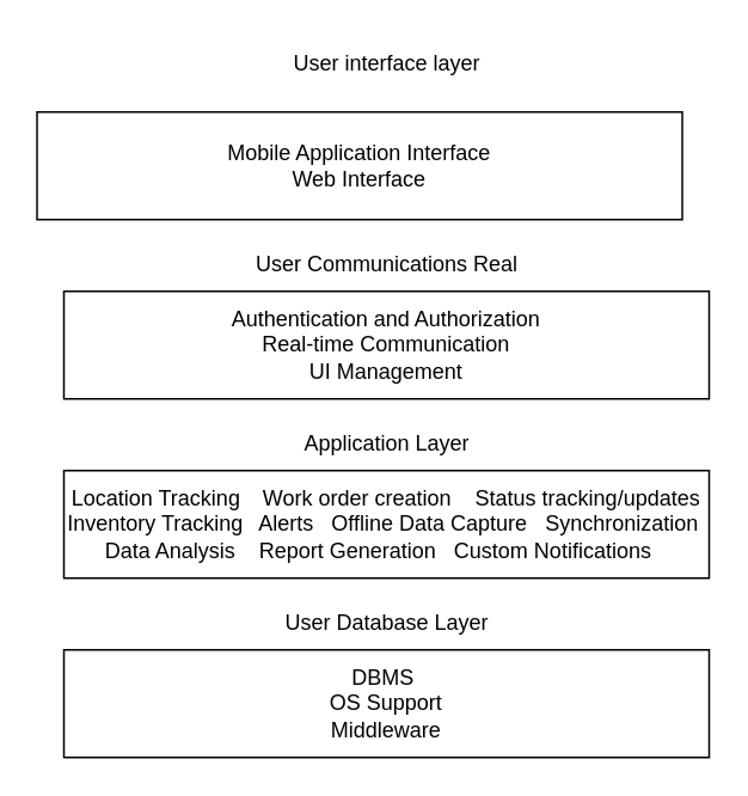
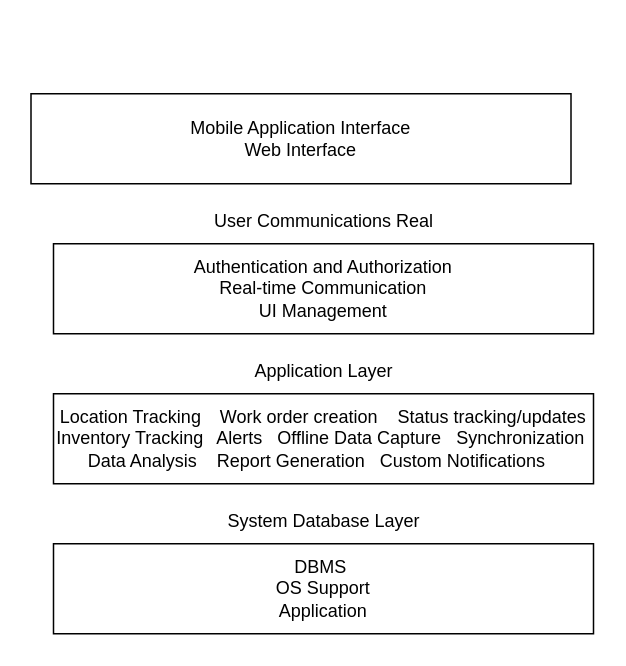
  <mxCell id="0" />
  <mxCell id="1" parent="0" />
  <mxCell id="2" value="Mobile Application Interface&lt;br&gt;Web Interface" style="rounded=0;whiteSpace=wrap;html=1;" vertex="1" parent="1"><mxGeometry x="20" y="62" width="360" height="60" as="geometry" /></mxCell>
  <mxCell id="3" value="Authentication and Authorization&lt;br&gt;Real-time Communication&lt;br&gt;UI Management" style="rounded=0;whiteSpace=wrap;html=1;" vertex="1" parent="1"><mxGeometry x="35" y="162" width="360" height="60" as="geometry" /></mxCell>
  <mxCell id="4" value="Location Tracking&lt;span style=&quot;white-space: pre;&quot;&gt;&#09;&lt;/span&gt;Work order creation&amp;nbsp; &amp;nbsp; Status tracking/updates&lt;br&gt;Inventory Tracking&lt;span style=&quot;white-space: pre;&quot;&gt;&#09;&lt;/span&gt;Alerts&amp;nbsp; &amp;nbsp;Offline Data Capture&lt;span style=&quot;white-space: pre;&quot;&gt;&#09;&lt;/span&gt;Synchronization&amp;nbsp; &amp;nbsp;Data Analysis&amp;nbsp; &amp;nbsp; Report Generation&amp;nbsp; &amp;nbsp;Custom Notifications&lt;span style=&quot;white-space: pre;&quot;&gt;&#09;&lt;/span&gt;" style="rounded=0;whiteSpace=wrap;html=1;" vertex="1" parent="1"><mxGeometry x="35" y="262" width="360" height="60" as="geometry" /></mxCell>
- <mxCell id="5" value="DBMS&amp;nbsp;&lt;br&gt;OS Support&lt;br&gt;Middleware" style="rounded=0;whiteSpace=wrap;html=1;" vertex="1" parent="1"><mxGeometry x="35" y="362" width="360" height="60" as="geometry" /></mxCell>
- <mxCell id="6" value="User interface layer" style="text;html=1;align=center;verticalAlign=middle;resizable=0;points=[];autosize=1;strokeColor=none;fillColor=none;" vertex="1" parent="1"><mxGeometry x="150" y="20" width="130" height="30" as="geometry" /></mxCell>
+ <mxCell id="5" value="DBMS&amp;nbsp;&lt;br&gt;OS Support&lt;br&gt;Application" style="rounded=0;whiteSpace=wrap;html=1;" vertex="1" parent="1"><mxGeometry x="35" y="362" width="360" height="60" as="geometry" /></mxCell>
  <mxCell id="7" value="User Communications Real" style="text;html=1;align=center;verticalAlign=middle;resizable=0;points=[];autosize=1;strokeColor=none;fillColor=none;" vertex="1" parent="1"><mxGeometry x="130" y="132" width="170" height="30" as="geometry" /></mxCell>
  <mxCell id="8" value="Application Layer" style="text;html=1;align=center;verticalAlign=middle;resizable=0;points=[];autosize=1;strokeColor=none;fillColor=none;" vertex="1" parent="1"><mxGeometry x="155" y="232" width="120" height="30" as="geometry" /></mxCell>
- <mxCell id="9" value="User Database Layer" style="text;html=1;align=center;verticalAlign=middle;resizable=0;points=[];autosize=1;strokeColor=none;fillColor=none;" vertex="1" parent="1"><mxGeometry x="140" y="332" width="150" height="30" as="geometry" /></mxCell>
+ <mxCell id="9" value="System Database Layer" style="text;html=1;align=center;verticalAlign=middle;resizable=0;points=[];autosize=1;strokeColor=none;fillColor=none;" vertex="1" parent="1"><mxGeometry x="140" y="332" width="150" height="30" as="geometry" /></mxCell>
